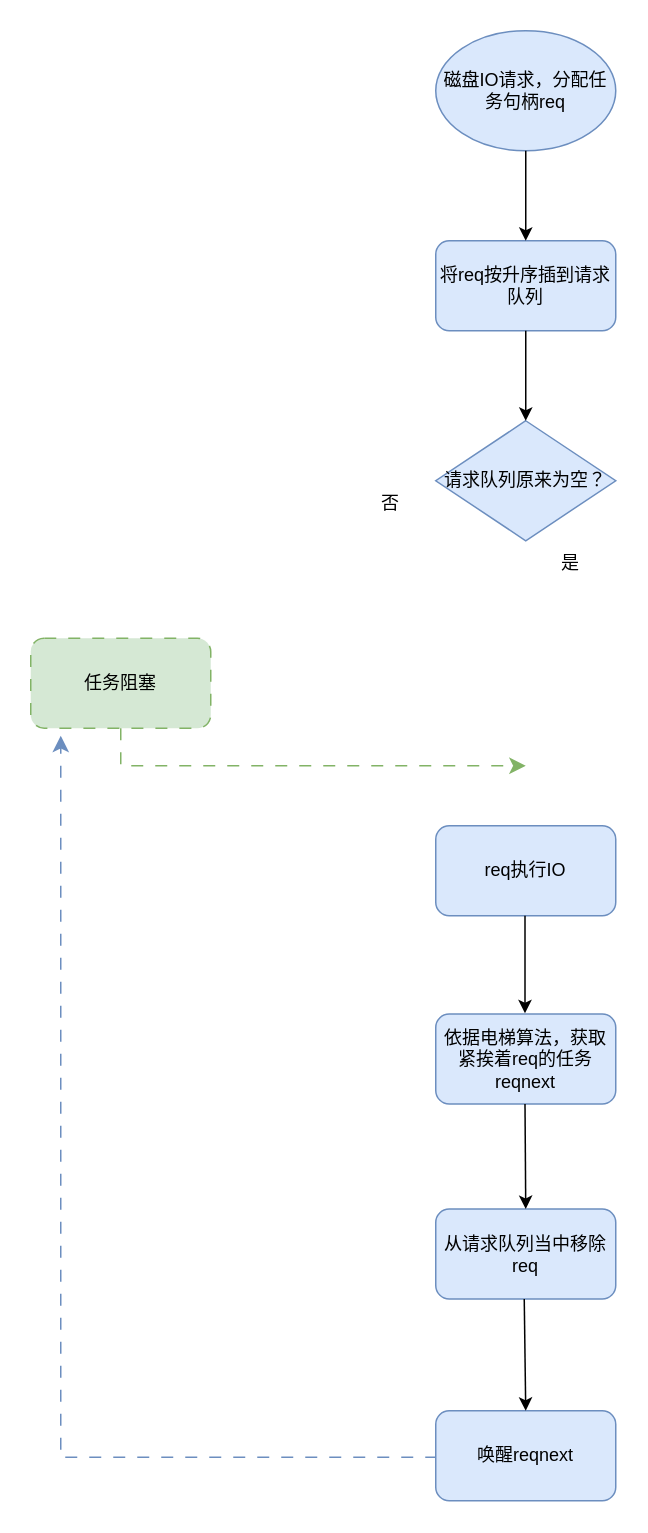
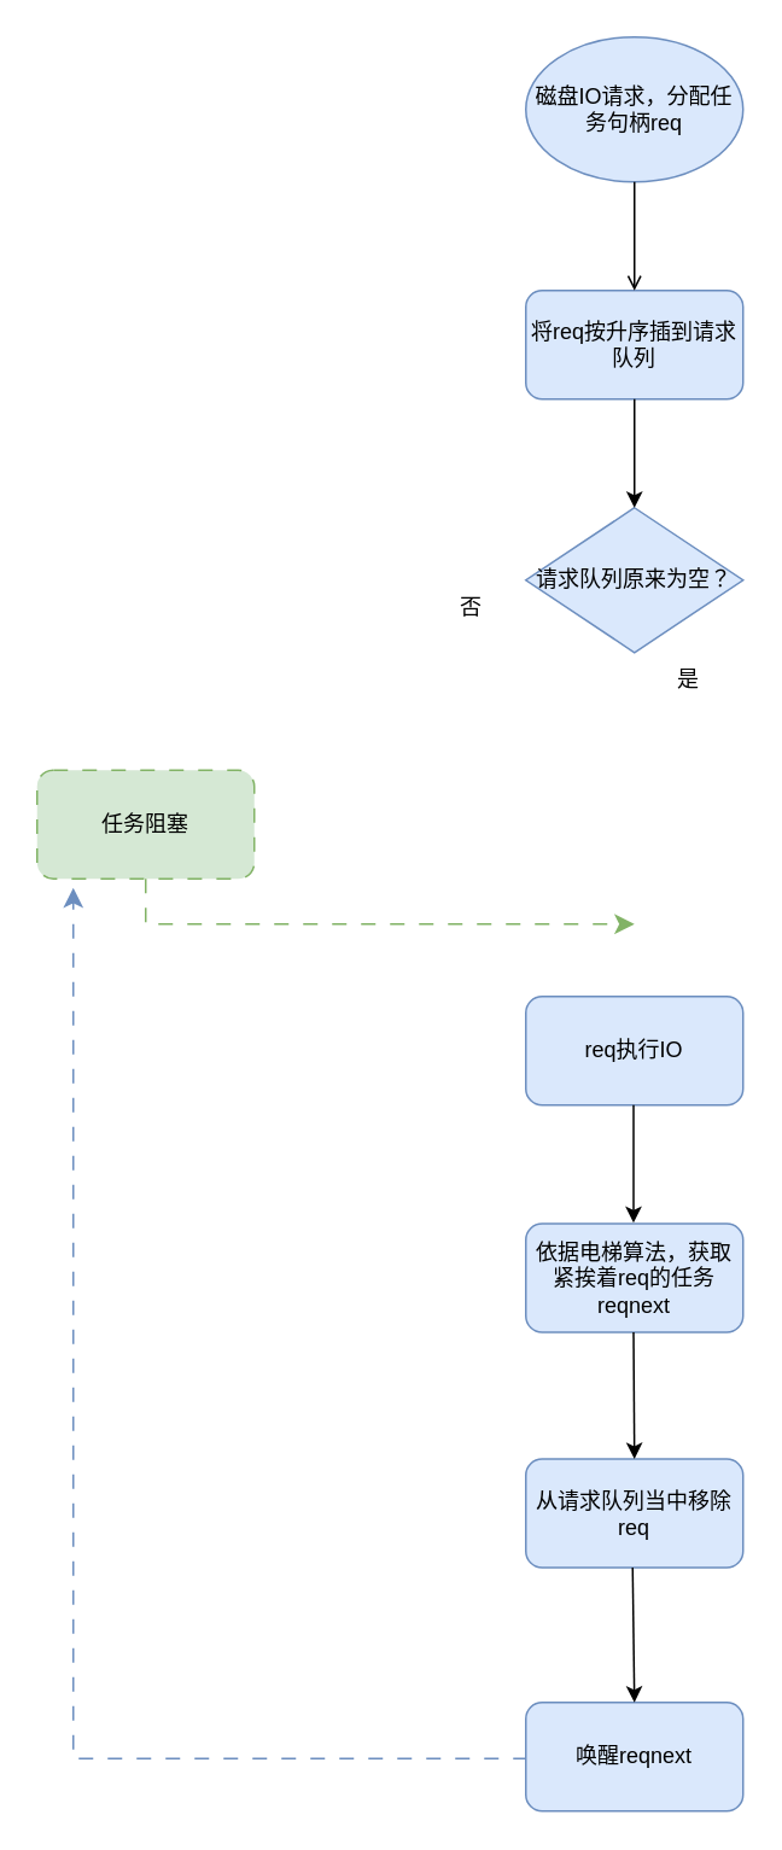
  <mxCell id="0" />
  <mxCell id="1" parent="0" />
  <mxCell id="2" value="磁盘IO请求，分配任务句柄req" style="ellipse;whiteSpace=wrap;html=1;fillColor=#dae8fc;strokeColor=#6c8ebf;" vertex="1" parent="1"><mxGeometry x="290" y="20" width="120" height="80" as="geometry" /></mxCell>
  <mxCell id="3" value="将req按升序插到请求队列" style="rounded=1;whiteSpace=wrap;html=1;fillColor=#dae8fc;strokeColor=#6c8ebf;" vertex="1" parent="1"><mxGeometry x="290" y="160" width="120" height="60" as="geometry" /></mxCell>
  <mxCell id="4" value="请求队列原来为空？" style="rhombus;whiteSpace=wrap;html=1;fillColor=#dae8fc;strokeColor=#6c8ebf;" vertex="1" parent="1"><mxGeometry x="290" y="280" width="120" height="80" as="geometry" /></mxCell>
  <mxCell id="5" value="任务阻塞" style="rounded=1;whiteSpace=wrap;html=1;dashed=1;dashPattern=8 8;fillColor=#d5e8d4;strokeColor=#82b366;" vertex="1" parent="1"><mxGeometry x="20" y="425" width="120" height="60" as="geometry" /></mxCell>
  <mxCell id="6" value="req执行IO" style="rounded=1;whiteSpace=wrap;html=1;fillColor=#dae8fc;strokeColor=#6c8ebf;" vertex="1" parent="1"><mxGeometry x="290" y="550" width="120" height="60" as="geometry" /></mxCell>
  <mxCell id="7" value="依据电梯算法，获取紧挨着req的任务reqnext" style="rounded=1;whiteSpace=wrap;html=1;fillColor=#dae8fc;strokeColor=#6c8ebf;" vertex="1" parent="1"><mxGeometry x="290" y="675.5" width="120" height="60" as="geometry" /></mxCell>
  <mxCell id="8" value="从请求队列当中移除req" style="rounded=1;whiteSpace=wrap;html=1;fillColor=#dae8fc;strokeColor=#6c8ebf;" vertex="1" parent="1"><mxGeometry x="290" y="805.5" width="120" height="60" as="geometry" /></mxCell>
- <mxCell id="9" value="" style="endArrow=classic;html=1;rounded=0;exitX=0.5;exitY=1;exitDx=0;exitDy=0;entryX=0.5;entryY=0;entryDx=0;entryDy=0;" edge="1" parent="1" source="2" target="3"><mxGeometry width="50" height="50" relative="1" as="geometry"><mxPoint x="410" y="400" as="sourcePoint" /><mxPoint x="460" y="350" as="targetPoint" /></mxGeometry></mxCell>
+ <mxCell id="9" value="" style="endArrow=open;html=1;rounded=0;exitX=0.5;exitY=1;exitDx=0;exitDy=0;entryX=0.5;entryY=0;entryDx=0;entryDy=0;" edge="1" parent="1" source="2" target="3"><mxGeometry width="50" height="50" relative="1" as="geometry"><mxPoint x="410" y="400" as="sourcePoint" /><mxPoint x="460" y="350" as="targetPoint" /></mxGeometry></mxCell>
  <mxCell id="10" value="" style="endArrow=classic;html=1;rounded=0;exitX=0.5;exitY=1;exitDx=0;exitDy=0;entryX=0.5;entryY=0;entryDx=0;entryDy=0;" edge="1" parent="1" source="3" target="4"><mxGeometry width="50" height="50" relative="1" as="geometry"><mxPoint x="410" y="400" as="sourcePoint" /><mxPoint x="460" y="350" as="targetPoint" /></mxGeometry></mxCell>
  <mxCell id="11" value="" style="endArrow=classic;html=1;rounded=0;exitX=0.5;exitY=1;exitDx=0;exitDy=0;entryX=0.5;entryY=0;entryDx=0;entryDy=0;" edge="1" parent="1"><mxGeometry width="50" height="50" relative="1" as="geometry"><mxPoint x="349.5" y="610" as="sourcePoint" /><mxPoint x="349.5" y="675" as="targetPoint" /></mxGeometry></mxCell>
  <mxCell id="12" value="" style="endArrow=classic;html=1;rounded=0;exitX=0.5;exitY=1;exitDx=0;exitDy=0;entryX=0.5;entryY=0;entryDx=0;entryDy=0;" edge="1" parent="1" target="8"><mxGeometry width="50" height="50" relative="1" as="geometry"><mxPoint x="349.5" y="735.5" as="sourcePoint" /><mxPoint x="349.5" y="800.5" as="targetPoint" /></mxGeometry></mxCell>
  <mxCell id="13" value="否" style="text;html=1;align=center;verticalAlign=middle;whiteSpace=wrap;rounded=0;" vertex="1" parent="1"><mxGeometry x="230" y="320" width="60" height="30" as="geometry" /></mxCell>
  <mxCell id="14" value="是" style="text;html=1;align=center;verticalAlign=middle;whiteSpace=wrap;rounded=0;" vertex="1" parent="1"><mxGeometry x="350" y="360" width="60" height="30" as="geometry" /></mxCell>
  <mxCell id="15" value="" style="edgeStyle=segmentEdgeStyle;endArrow=classic;html=1;curved=0;rounded=0;endSize=8;startSize=8;exitX=0.5;exitY=1;exitDx=0;exitDy=0;dashed=1;dashPattern=8 8;fillColor=#d5e8d4;strokeColor=#82b366;" edge="1" parent="1" source="5"><mxGeometry width="50" height="50" relative="1" as="geometry"><mxPoint x="150" y="520" as="sourcePoint" /><mxPoint x="350" y="510" as="targetPoint" /><Array as="points"><mxPoint x="150" y="510" /><mxPoint x="270" y="510" /></Array></mxGeometry></mxCell>
  <mxCell id="16" value="" style="edgeStyle=segmentEdgeStyle;endArrow=classic;html=1;curved=0;rounded=0;endSize=8;startSize=8;exitX=0;exitY=0.5;exitDx=0;exitDy=0;dashed=1;dashPattern=8 8;fillColor=#dae8fc;strokeColor=#6c8ebf;" edge="1" parent="1" source="17"><mxGeometry width="50" height="50" relative="1" as="geometry"><mxPoint x="290" y="970.5" as="sourcePoint" /><mxPoint x="40" y="490" as="targetPoint" /><Array as="points"><mxPoint x="40" y="971" /></Array></mxGeometry></mxCell>
  <mxCell id="17" value="唤醒reqnext" style="rounded=1;whiteSpace=wrap;html=1;fillColor=#dae8fc;strokeColor=#6c8ebf;" vertex="1" parent="1"><mxGeometry x="290" y="940" width="120" height="60" as="geometry" /></mxCell>
  <mxCell id="18" value="" style="endArrow=classic;html=1;rounded=0;exitX=0.5;exitY=1;exitDx=0;exitDy=0;entryX=0.5;entryY=0;entryDx=0;entryDy=0;" edge="1" parent="1" target="17"><mxGeometry width="50" height="50" relative="1" as="geometry"><mxPoint x="349" y="865.5" as="sourcePoint" /><mxPoint x="349.5" y="936" as="targetPoint" /></mxGeometry></mxCell>
